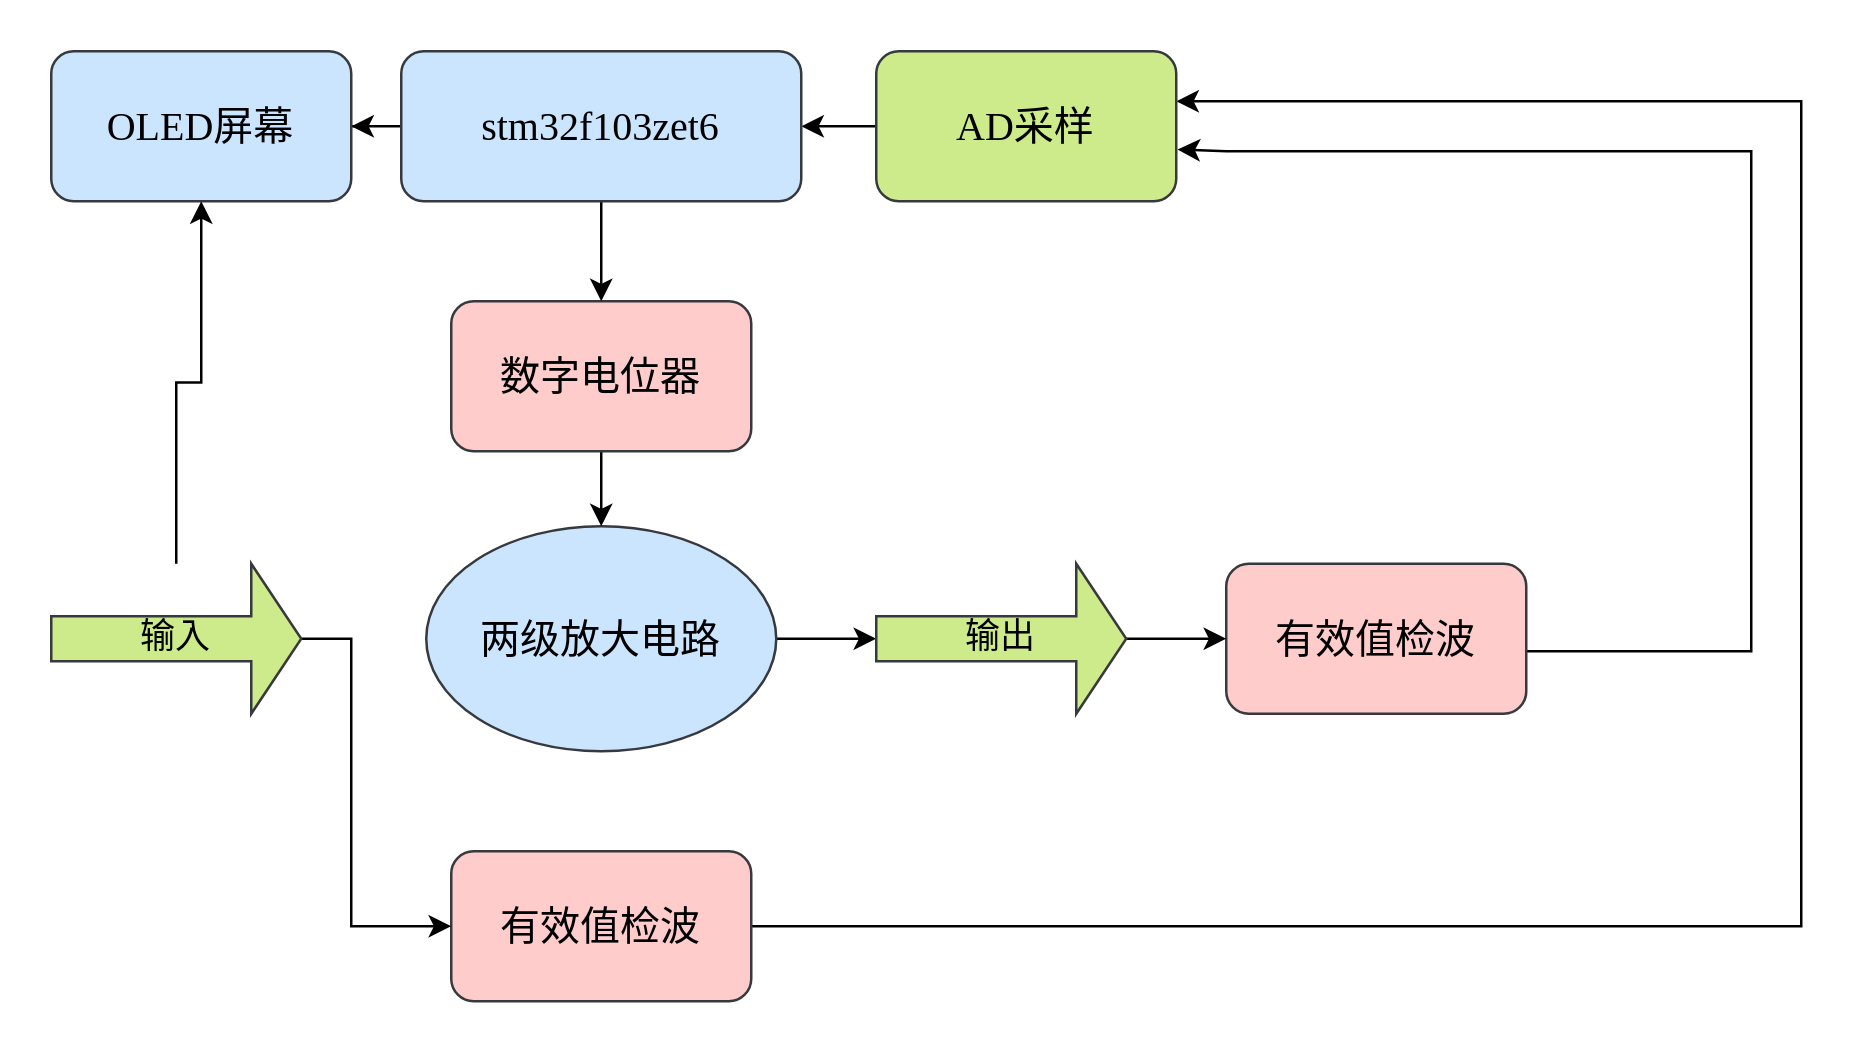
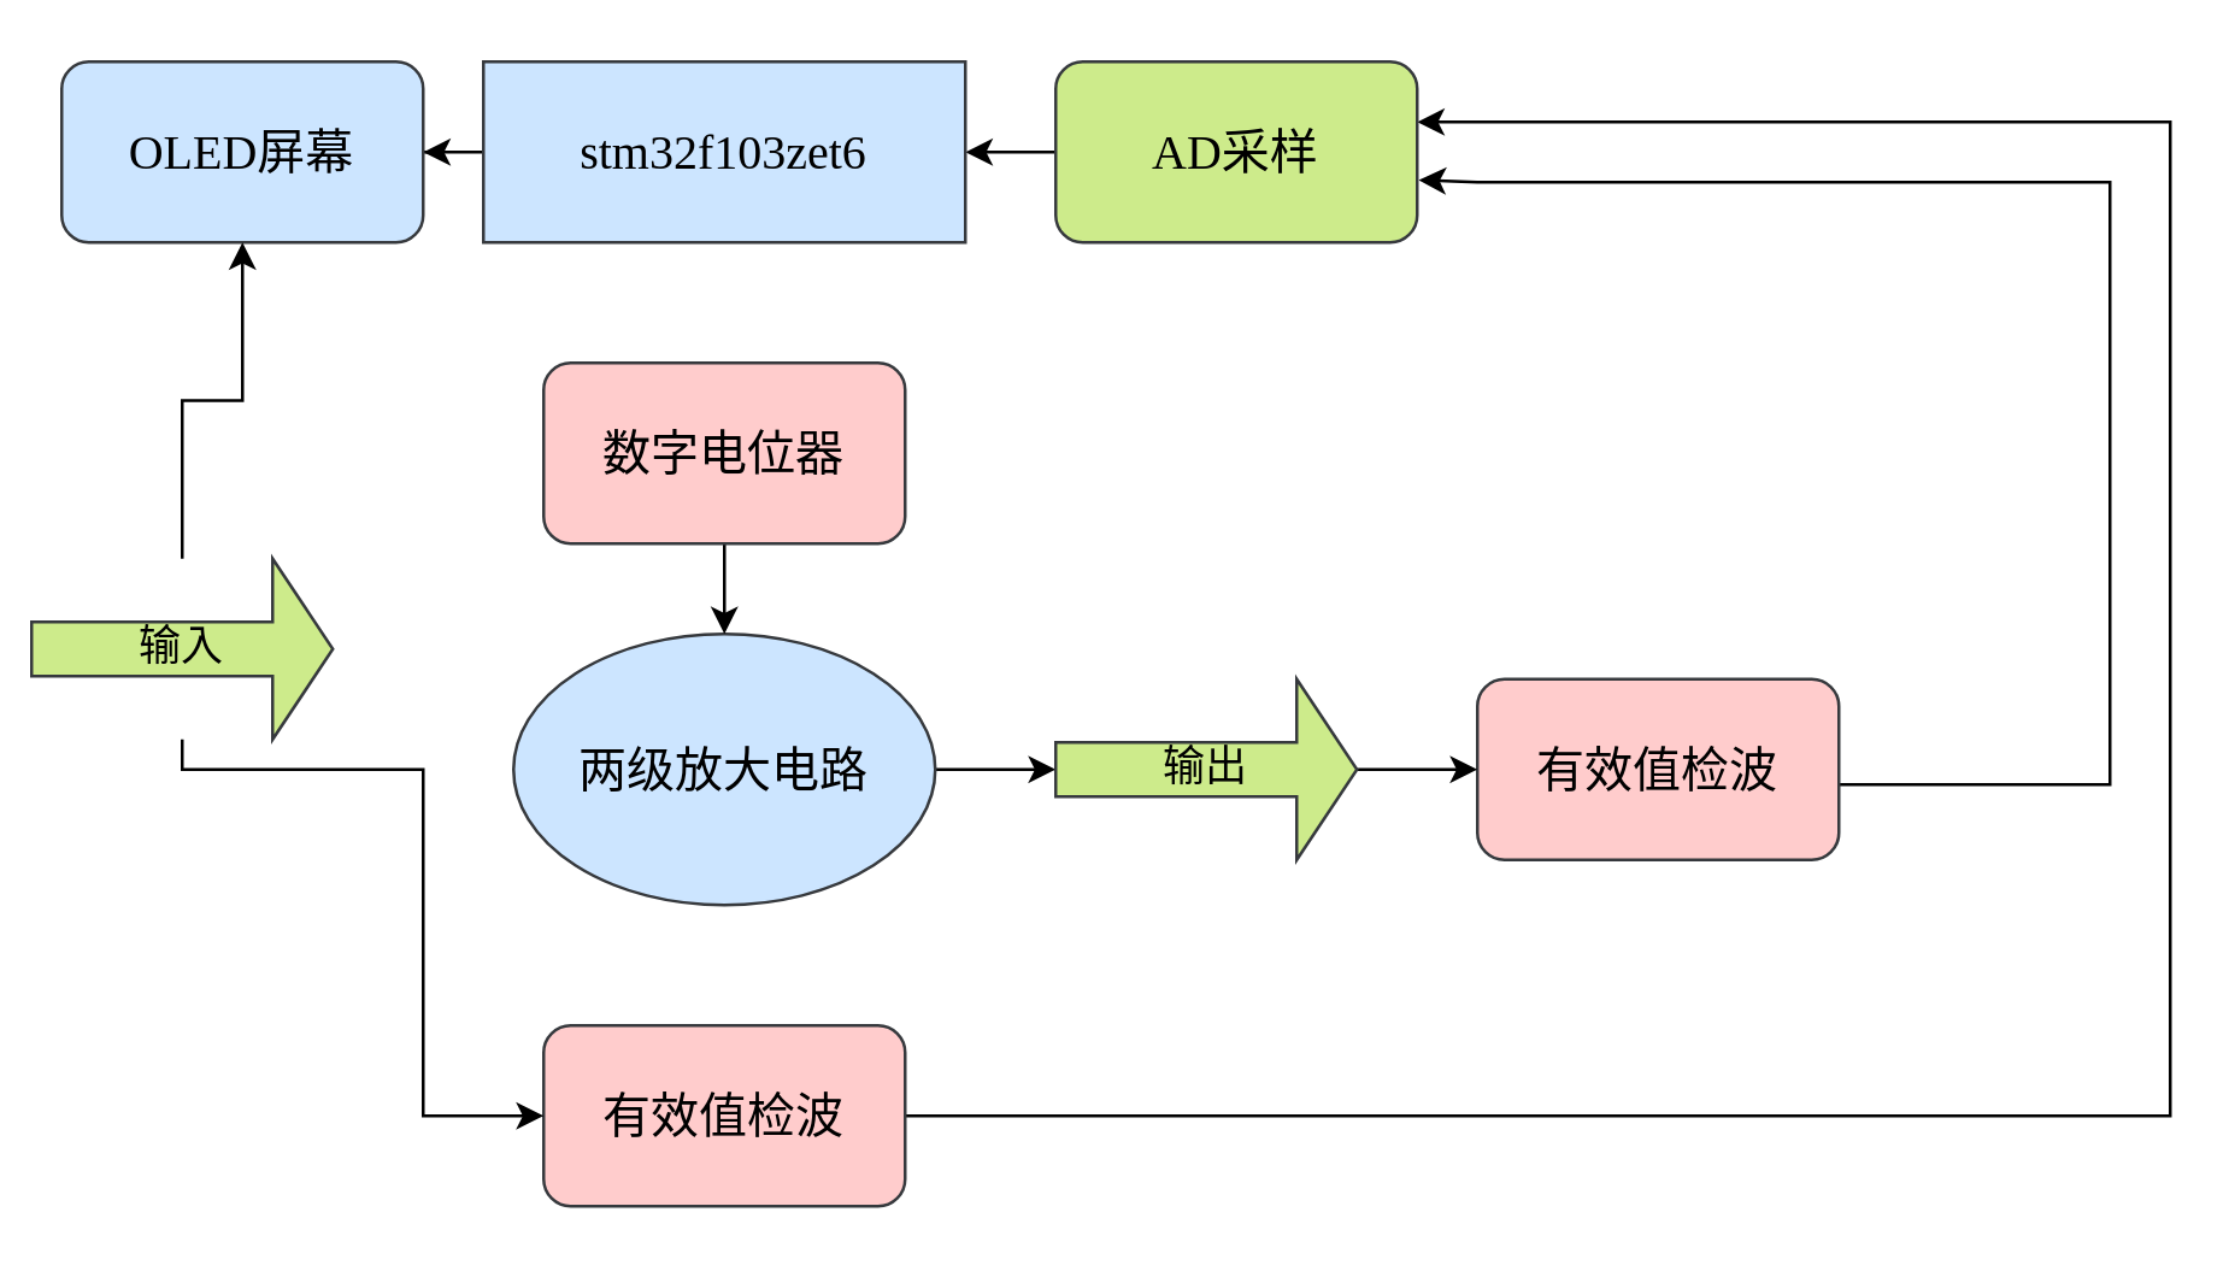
  <mxCell id="0" />
  <mxCell id="1" parent="0" />
  <mxCell id="2" value="" style="edgeStyle=orthogonalEdgeStyle;rounded=0;orthogonalLoop=1;jettySize=auto;html=1;" parent="1" source="3" target="20" edge="1"><mxGeometry relative="1" as="geometry" /></mxCell>
  <mxCell id="3" value="&lt;font face=&quot;Lucida Console&quot; style=&quot;font-size: 16px;&quot;&gt;两级放大电路&lt;/font&gt;" style="ellipse;whiteSpace=wrap;html=1;fillColor=#cce5ff;strokeColor=#36393d;" parent="1" vertex="1"><mxGeometry x="170" y="210" width="140" height="90" as="geometry" /></mxCell>
  <mxCell id="4" value="" style="edgeStyle=orthogonalEdgeStyle;rounded=0;orthogonalLoop=1;jettySize=auto;html=1;" parent="1" source="5" target="3" edge="1"><mxGeometry relative="1" as="geometry" /></mxCell>
  <mxCell id="5" value="&lt;font face=&quot;Lucida Console&quot; style=&quot;font-size: 16px;&quot;&gt;数字电位器&lt;/font&gt;" style="rounded=1;whiteSpace=wrap;html=1;fillColor=#ffcccc;strokeColor=#36393d;" parent="1" vertex="1"><mxGeometry x="180" y="120" width="120" height="60" as="geometry" /></mxCell>
  <mxCell id="6" style="edgeStyle=orthogonalEdgeStyle;rounded=0;orthogonalLoop=1;jettySize=auto;html=1;exitX=1;exitY=0.5;exitDx=0;exitDy=0;" parent="1" source="7" edge="1"><mxGeometry relative="1" as="geometry"><mxPoint x="310" y="370.029" as="sourcePoint" /><mxPoint x="470" y="40" as="targetPoint" /><Array as="points"><mxPoint x="720" y="370" /><mxPoint x="720" y="40" /></Array></mxGeometry></mxCell>
  <mxCell id="7" value="&lt;font face=&quot;Lucida Console&quot; style=&quot;font-size: 16px;&quot;&gt;有效值检波&lt;/font&gt;" style="rounded=1;whiteSpace=wrap;html=1;fillColor=#ffcccc;strokeColor=#36393d;" parent="1" vertex="1"><mxGeometry x="180" y="340" width="120" height="60" as="geometry" /></mxCell>
  <mxCell id="8" style="edgeStyle=orthogonalEdgeStyle;rounded=0;orthogonalLoop=1;jettySize=auto;html=1;exitX=1;exitY=0.583;exitDx=0;exitDy=0;exitPerimeter=0;entryX=1.004;entryY=0.655;entryDx=0;entryDy=0;entryPerimeter=0;" parent="1" source="9" target="11" edge="1"><mxGeometry relative="1" as="geometry"><mxPoint x="480" y="60" as="targetPoint" /><mxPoint x="630" y="252.5" as="sourcePoint" /><Array as="points"><mxPoint x="700" y="260" /><mxPoint x="700" y="60" /><mxPoint x="490" y="60" /></Array></mxGeometry></mxCell>
  <mxCell id="9" value="&lt;font face=&quot;Lucida Console&quot; style=&quot;font-size: 16px;&quot;&gt;有效值检波&lt;/font&gt;" style="rounded=1;whiteSpace=wrap;html=1;fillColor=#ffcccc;strokeColor=#36393d;" parent="1" vertex="1"><mxGeometry x="490" y="225" width="120" height="60" as="geometry" /></mxCell>
  <mxCell id="10" value="" style="edgeStyle=orthogonalEdgeStyle;rounded=0;orthogonalLoop=1;jettySize=auto;html=1;" parent="1" source="11" target="14" edge="1"><mxGeometry relative="1" as="geometry" /></mxCell>
  <mxCell id="11" value="&lt;font face=&quot;Lucida Console&quot; style=&quot;font-size: 16px;&quot;&gt;AD采样&lt;/font&gt;" style="rounded=1;whiteSpace=wrap;html=1;fillColor=#cdeb8b;strokeColor=#36393d;" parent="1" vertex="1"><mxGeometry x="350" y="20" width="120" height="60" as="geometry" /></mxCell>
  <mxCell id="12" value="" style="edgeStyle=orthogonalEdgeStyle;rounded=0;orthogonalLoop=1;jettySize=auto;html=1;" parent="1" source="14" target="15" edge="1"><mxGeometry relative="1" as="geometry" /></mxCell>
- <mxCell id="13" value="" style="edgeStyle=orthogonalEdgeStyle;rounded=0;orthogonalLoop=1;jettySize=auto;html=1;" parent="1" source="14" target="5" edge="1"><mxGeometry relative="1" as="geometry" /></mxCell>
- <mxCell id="14" value="&lt;font face=&quot;Lucida Console&quot; style=&quot;font-size: 16px;&quot;&gt;stm32f103zet6&lt;/font&gt;" style="rounded=1;whiteSpace=wrap;html=1;fillColor=#cce5ff;strokeColor=#36393d;" parent="1" vertex="1"><mxGeometry x="160" y="20" width="160" height="60" as="geometry" /></mxCell>
+ <mxCell id="14" value="&lt;font face=&quot;Lucida Console&quot; style=&quot;font-size: 16px;&quot;&gt;stm32f103zet6&lt;/font&gt;" style="whiteSpace=wrap;html=1;fillColor=#cce5ff;strokeColor=#36393d;rounded=0;" parent="1" vertex="1"><mxGeometry x="160" y="20" width="160" height="60" as="geometry" /></mxCell>
  <mxCell id="15" value="&lt;font face=&quot;Lucida Console&quot; style=&quot;font-size: 16px;&quot;&gt;OLED屏幕&lt;/font&gt;" style="rounded=1;whiteSpace=wrap;html=1;fillColor=#cce5ff;strokeColor=#36393d;" parent="1" vertex="1"><mxGeometry x="20" y="20" width="120" height="60" as="geometry" /></mxCell>
  <mxCell id="16" style="edgeStyle=orthogonalEdgeStyle;rounded=0;orthogonalLoop=1;jettySize=auto;html=1;" parent="1" source="18" target="15" edge="1"><mxGeometry relative="1" as="geometry" /></mxCell>
  <mxCell id="17" style="edgeStyle=orthogonalEdgeStyle;rounded=0;orthogonalLoop=1;jettySize=auto;html=1;entryX=0;entryY=0.5;entryDx=0;entryDy=0;" parent="1" source="18" target="7" edge="1"><mxGeometry relative="1" as="geometry"><Array as="points"><mxPoint x="140" y="255" /><mxPoint x="140" y="370" /></Array></mxGeometry></mxCell>
- <mxCell id="18" value="&lt;font face=&quot;Lucida Console&quot; style=&quot;font-size: 14px;&quot;&gt;输入&lt;/font&gt;" style="shape=singleArrow;whiteSpace=wrap;html=1;fillColor=#cdeb8b;strokeColor=#36393d;" parent="1" vertex="1"><mxGeometry x="20" y="225" width="100" height="60" as="geometry" /></mxCell>
+ <mxCell id="18" value="&lt;font face=&quot;Lucida Console&quot; style=&quot;font-size: 14px;&quot;&gt;输入&lt;/font&gt;" style="shape=singleArrow;whiteSpace=wrap;html=1;fillColor=#cdeb8b;strokeColor=#36393d;" parent="1" vertex="1"><mxGeometry x="10" y="185" width="100" height="60" as="geometry" /></mxCell>
  <mxCell id="19" value="" style="edgeStyle=orthogonalEdgeStyle;rounded=0;orthogonalLoop=1;jettySize=auto;html=1;" parent="1" source="20" target="9" edge="1"><mxGeometry relative="1" as="geometry" /></mxCell>
  <mxCell id="20" value="&lt;font face=&quot;Lucida Console&quot; style=&quot;font-size: 14px;&quot;&gt;输出&lt;/font&gt;" style="shape=singleArrow;whiteSpace=wrap;html=1;fillColor=#cdeb8b;strokeColor=#36393d;" parent="1" vertex="1"><mxGeometry x="350" y="225" width="100" height="60" as="geometry" /></mxCell>
